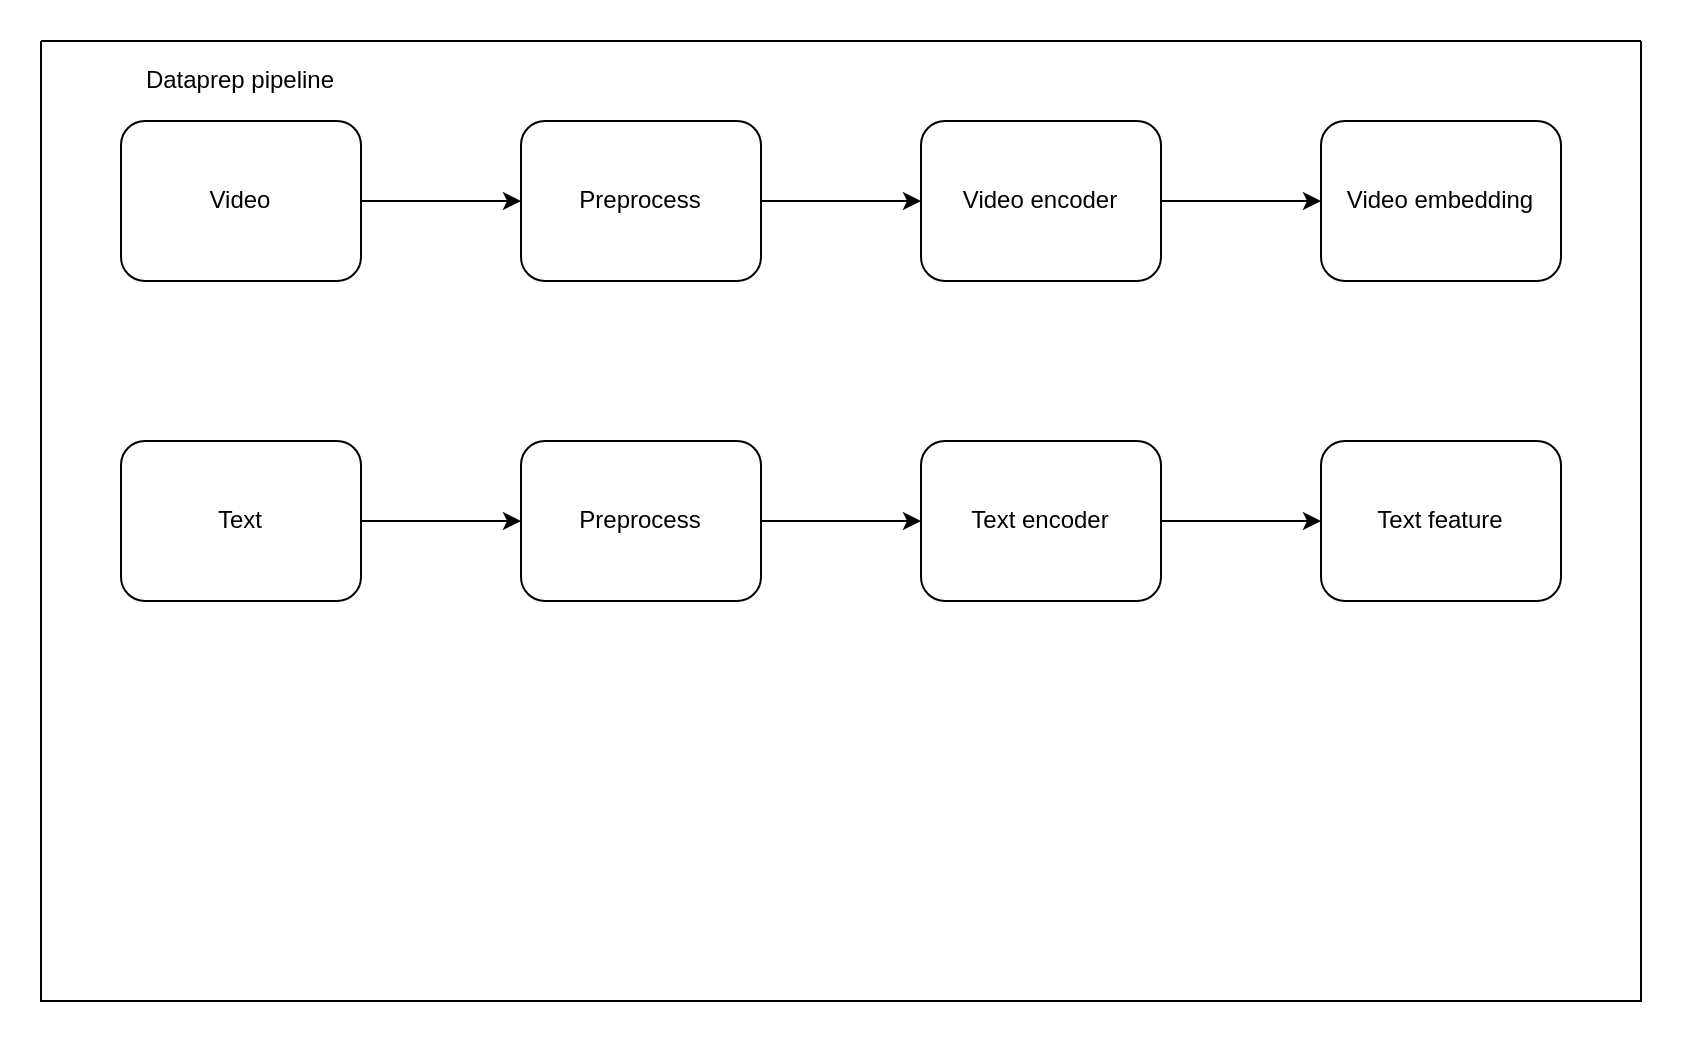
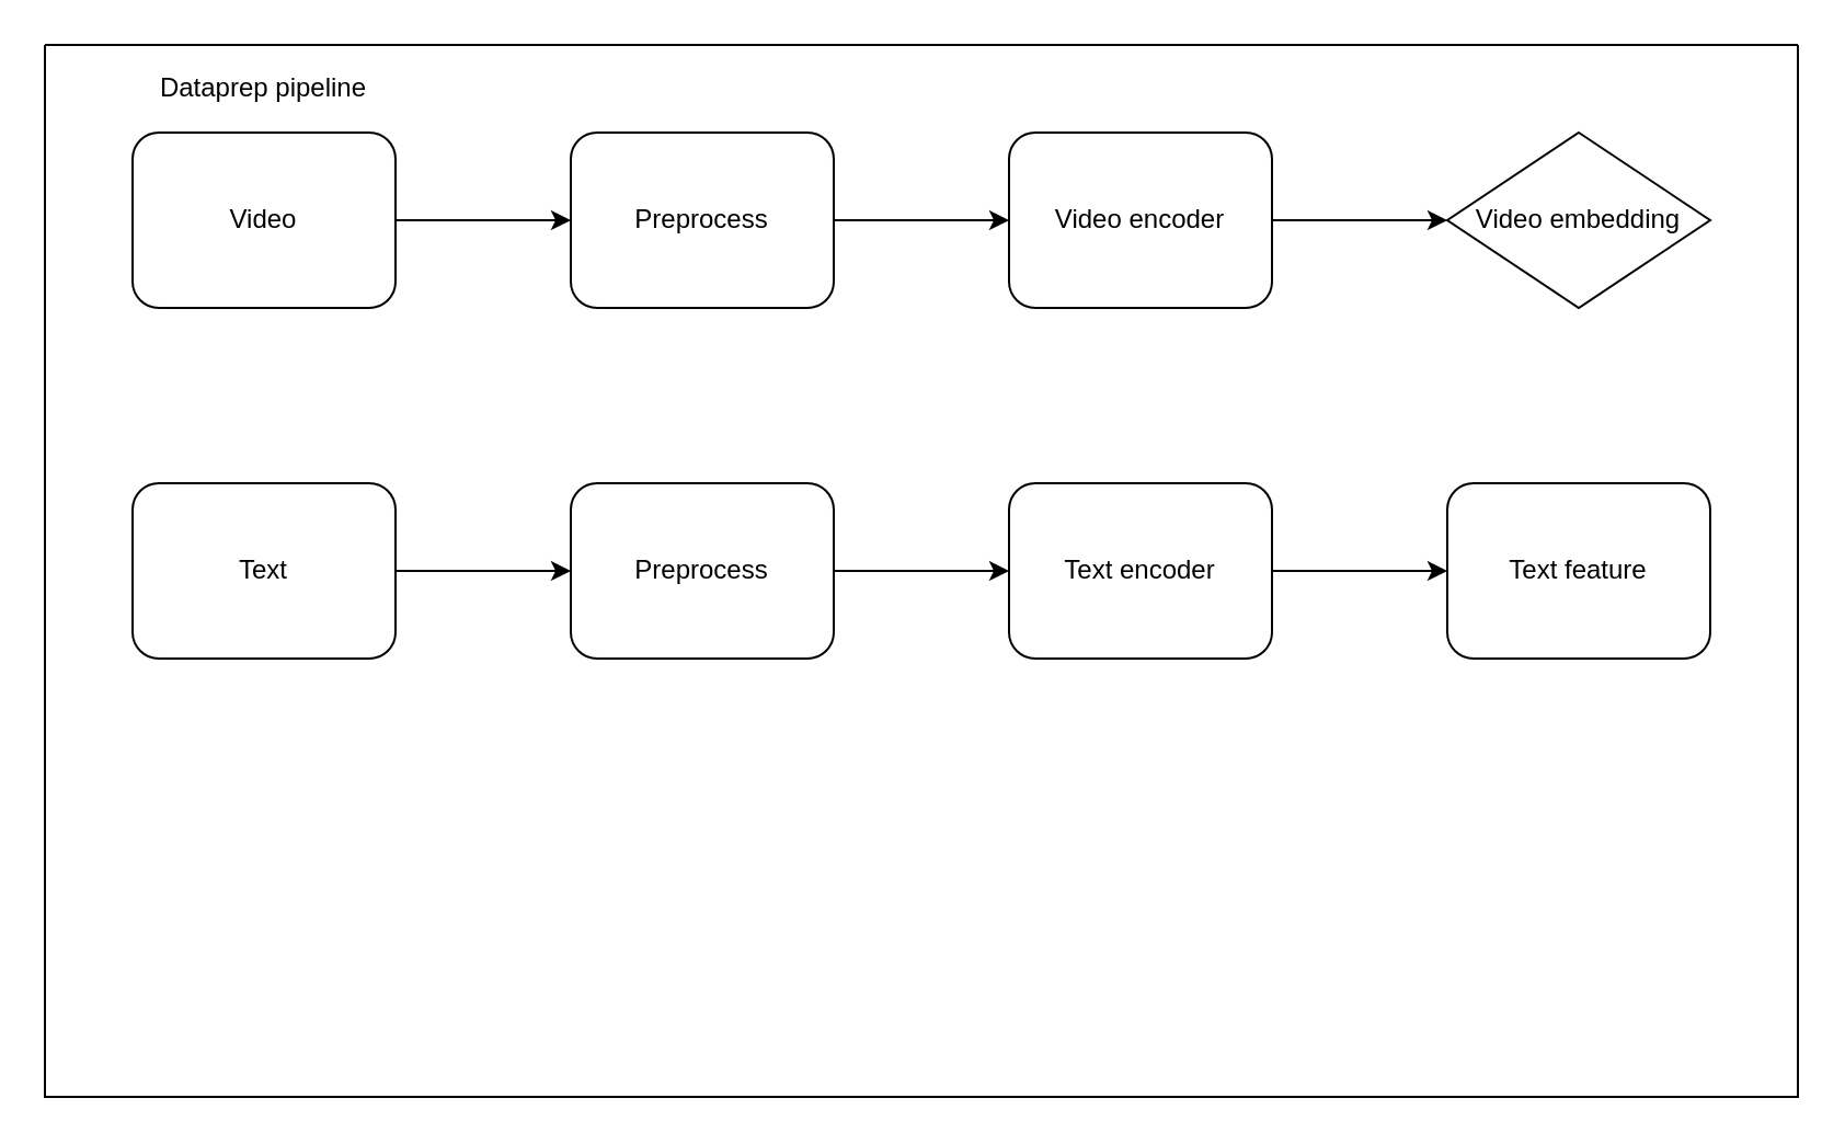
  <mxCell id="0" />
  <mxCell id="1" parent="0" />
  <mxCell id="2" style="edgeStyle=orthogonalEdgeStyle;rounded=0;orthogonalLoop=1;jettySize=auto;html=1;exitX=1;exitY=0.5;exitDx=0;exitDy=0;entryX=0;entryY=0.5;entryDx=0;entryDy=0;" edge="1" parent="1" source="3" target="5"><mxGeometry relative="1" as="geometry" /></mxCell>
  <mxCell id="3" value="Video" style="rounded=1;whiteSpace=wrap;html=1;" vertex="1" parent="1"><mxGeometry x="60" y="60" width="120" height="80" as="geometry" /></mxCell>
  <mxCell id="4" style="edgeStyle=orthogonalEdgeStyle;rounded=0;orthogonalLoop=1;jettySize=auto;html=1;exitX=1;exitY=0.5;exitDx=0;exitDy=0;entryX=0;entryY=0.5;entryDx=0;entryDy=0;" edge="1" parent="1" source="5" target="7"><mxGeometry relative="1" as="geometry" /></mxCell>
  <mxCell id="5" value="Preprocess" style="rounded=1;whiteSpace=wrap;html=1;" vertex="1" parent="1"><mxGeometry x="260" y="60" width="120" height="80" as="geometry" /></mxCell>
  <mxCell id="6" style="edgeStyle=orthogonalEdgeStyle;rounded=0;orthogonalLoop=1;jettySize=auto;html=1;exitX=1;exitY=0.5;exitDx=0;exitDy=0;entryX=0;entryY=0.5;entryDx=0;entryDy=0;" edge="1" parent="1" source="7" target="8"><mxGeometry relative="1" as="geometry" /></mxCell>
  <mxCell id="7" value="Video encoder" style="rounded=1;whiteSpace=wrap;html=1;" vertex="1" parent="1"><mxGeometry x="460" y="60" width="120" height="80" as="geometry" /></mxCell>
- <mxCell id="8" value="Video embedding" style="rounded=1;whiteSpace=wrap;html=1;" vertex="1" parent="1"><mxGeometry x="660" y="60" width="120" height="80" as="geometry" /></mxCell>
+ <mxCell id="8" value="Video embedding" style="rhombus;whiteSpace=wrap;html=1;" vertex="1" parent="1"><mxGeometry x="660" y="60" width="120" height="80" as="geometry" /></mxCell>
  <mxCell id="9" style="edgeStyle=orthogonalEdgeStyle;rounded=0;orthogonalLoop=1;jettySize=auto;html=1;exitX=1;exitY=0.5;exitDx=0;exitDy=0;entryX=0;entryY=0.5;entryDx=0;entryDy=0;" edge="1" parent="1" source="10" target="12"><mxGeometry relative="1" as="geometry" /></mxCell>
  <mxCell id="10" value="Text" style="rounded=1;whiteSpace=wrap;html=1;" vertex="1" parent="1"><mxGeometry x="60" y="220" width="120" height="80" as="geometry" /></mxCell>
  <mxCell id="11" style="edgeStyle=orthogonalEdgeStyle;rounded=0;orthogonalLoop=1;jettySize=auto;html=1;exitX=1;exitY=0.5;exitDx=0;exitDy=0;entryX=0;entryY=0.5;entryDx=0;entryDy=0;" edge="1" parent="1" source="12" target="14"><mxGeometry relative="1" as="geometry" /></mxCell>
  <mxCell id="12" value="Preprocess" style="rounded=1;whiteSpace=wrap;html=1;" vertex="1" parent="1"><mxGeometry x="260" y="220" width="120" height="80" as="geometry" /></mxCell>
  <mxCell id="13" style="edgeStyle=orthogonalEdgeStyle;rounded=0;orthogonalLoop=1;jettySize=auto;html=1;exitX=1;exitY=0.5;exitDx=0;exitDy=0;entryX=0;entryY=0.5;entryDx=0;entryDy=0;" edge="1" parent="1" source="14" target="15"><mxGeometry relative="1" as="geometry" /></mxCell>
  <mxCell id="14" value="Text encoder" style="rounded=1;whiteSpace=wrap;html=1;" vertex="1" parent="1"><mxGeometry x="460" y="220" width="120" height="80" as="geometry" /></mxCell>
  <mxCell id="15" value="Text feature" style="rounded=1;whiteSpace=wrap;html=1;" vertex="1" parent="1"><mxGeometry x="660" y="220" width="120" height="80" as="geometry" /></mxCell>
  <mxCell id="16" value="" style="swimlane;startSize=0;" vertex="1" parent="1"><mxGeometry x="20" width="800" height="480" as="geometry" y="20" /></mxCell>
  <mxCell id="17" value="Dataprep pipeline" style="text;html=1;align=center;verticalAlign=middle;whiteSpace=wrap;rounded=0;" vertex="1" parent="16"><mxGeometry width="200" height="40" as="geometry" /></mxCell>
